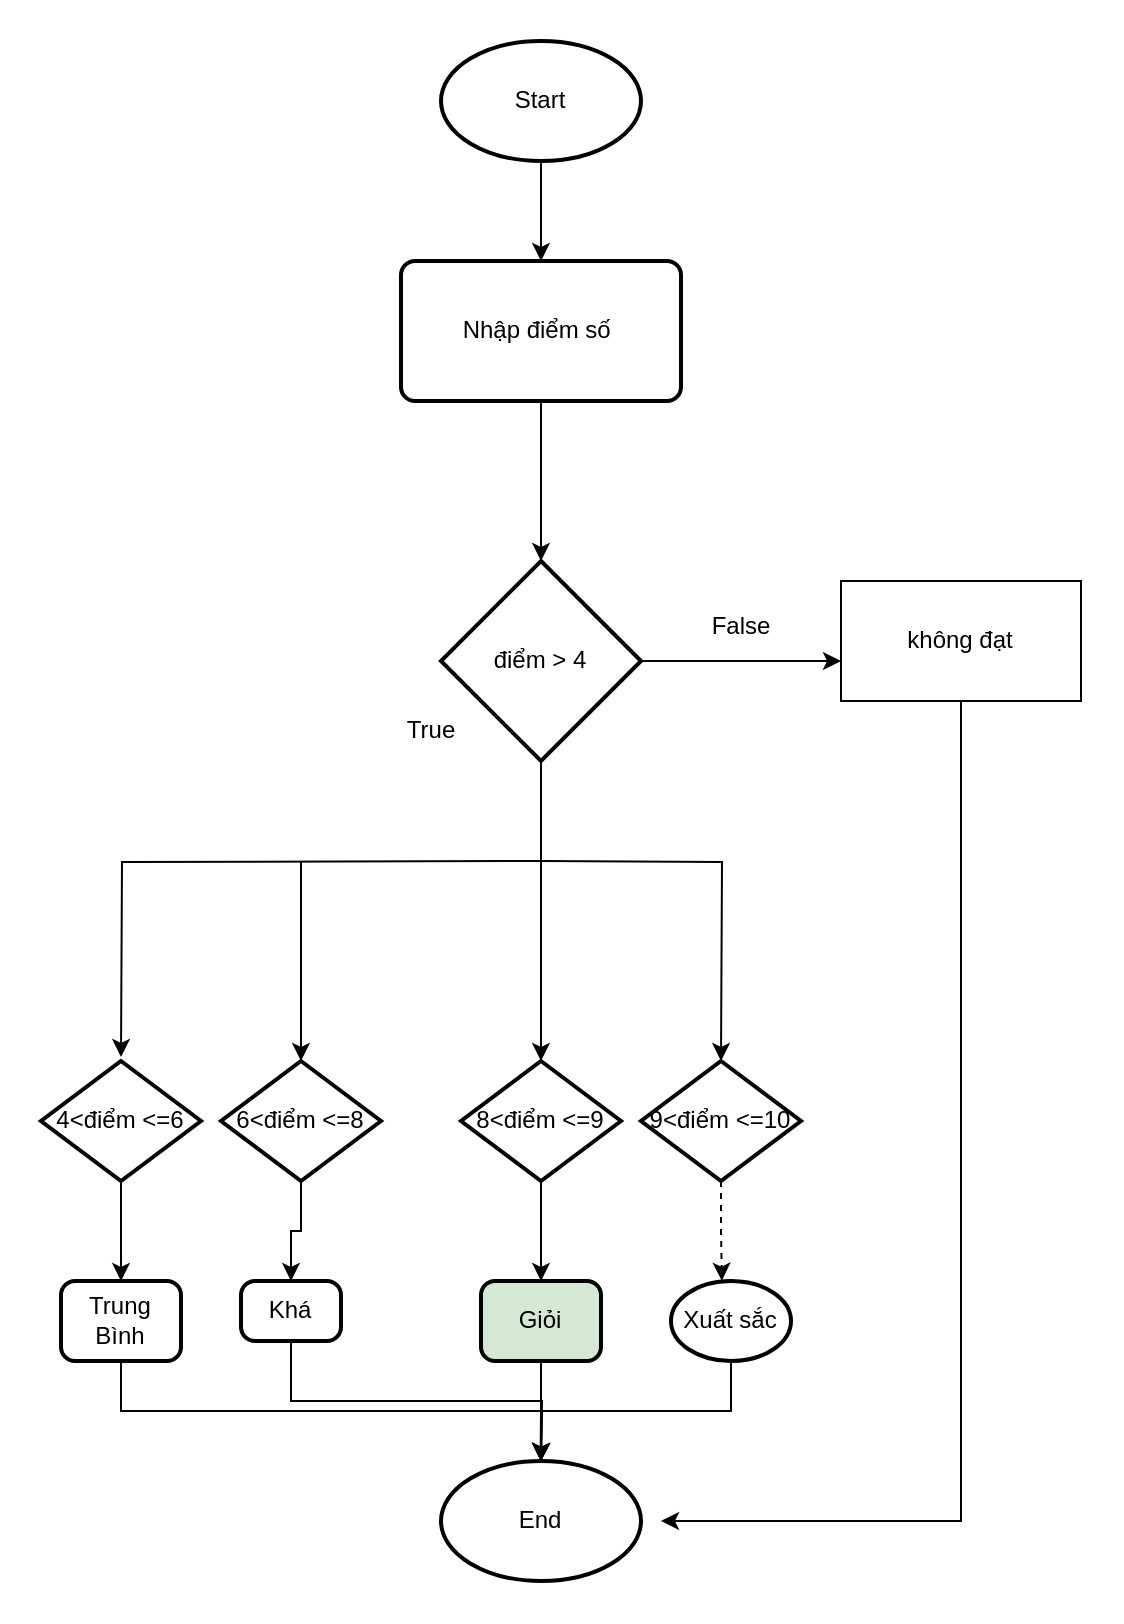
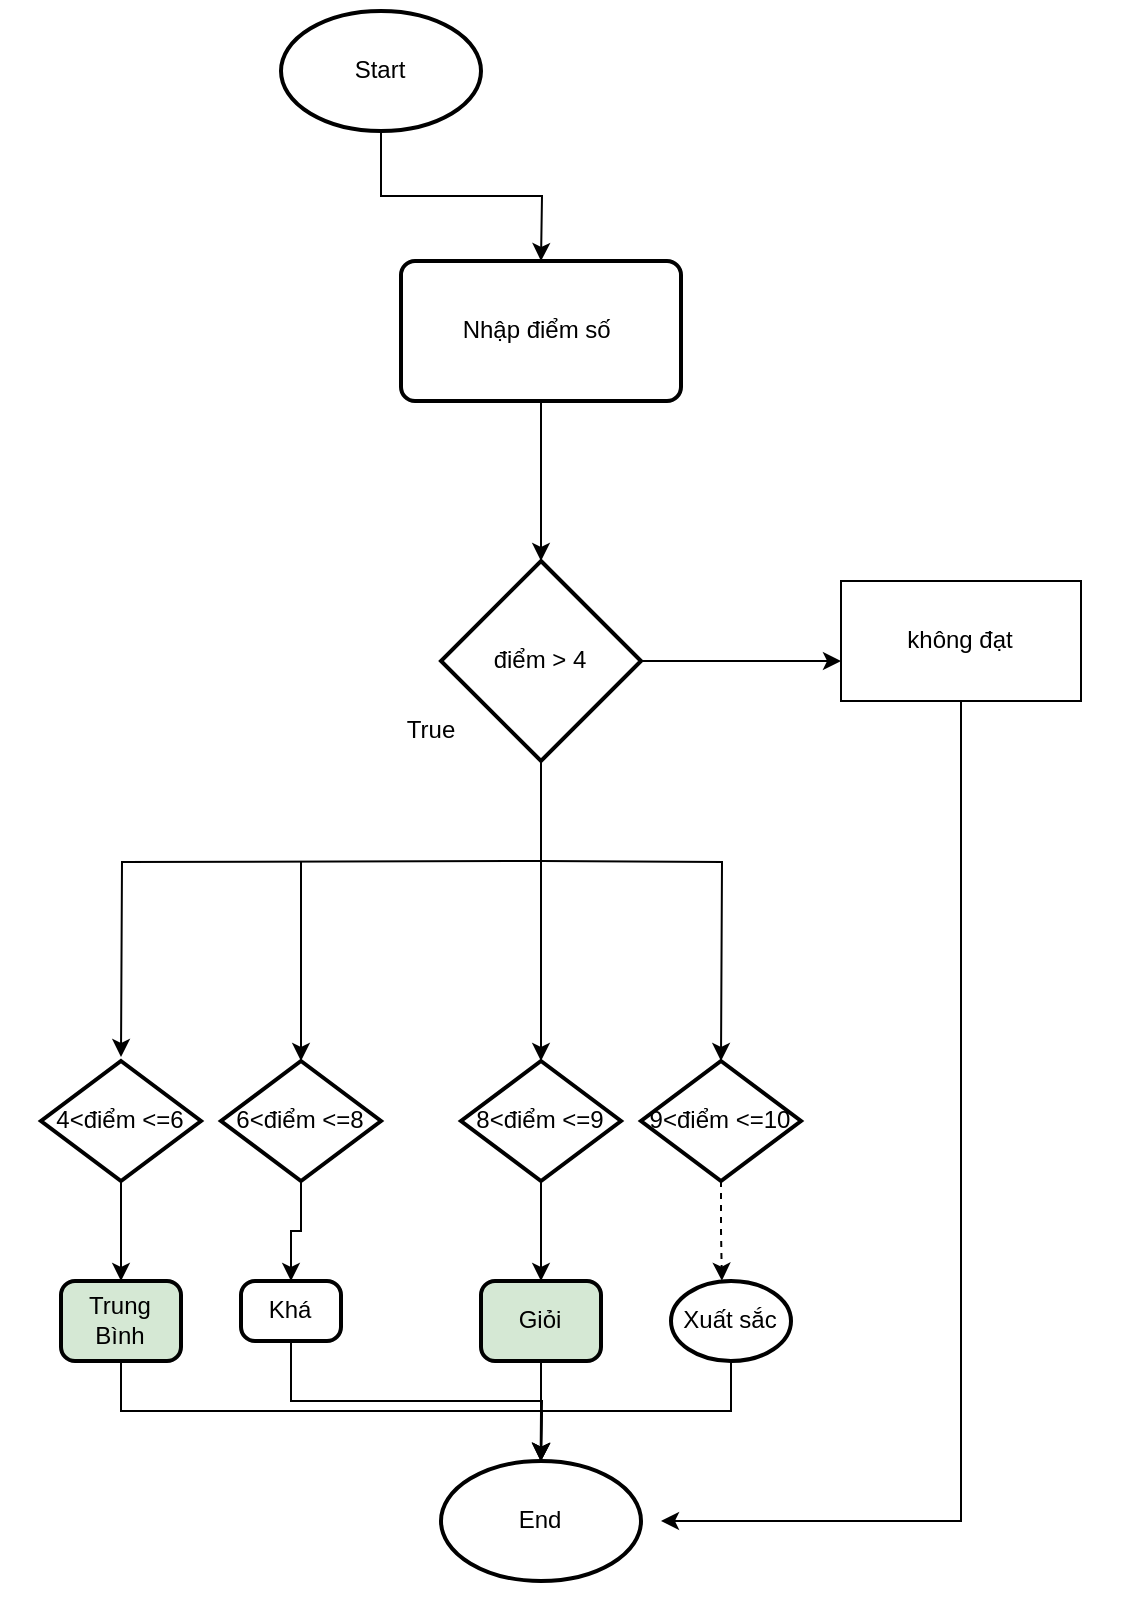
  <mxCell id="0" />
  <mxCell id="1" parent="0" />
  <mxCell id="2" style="edgeStyle=orthogonalEdgeStyle;rounded=0;orthogonalLoop=1;jettySize=auto;html=1;exitX=0.5;exitY=1;exitDx=0;exitDy=0;exitPerimeter=0;" edge="1" parent="1" source="3"><mxGeometry relative="1" as="geometry"><mxPoint x="270" y="130" as="targetPoint" /></mxGeometry></mxCell>
- <mxCell id="3" value="Start" style="strokeWidth=2;html=1;shape=mxgraph.flowchart.start_1;whiteSpace=wrap;" vertex="1" parent="1"><mxGeometry x="220" y="20" width="100" height="60" as="geometry" /></mxCell>
+ <mxCell id="3" value="Start" style="strokeWidth=2;html=1;shape=mxgraph.flowchart.start_1;whiteSpace=wrap;" vertex="1" parent="1"><mxGeometry x="140" y="5" width="100" height="60" as="geometry" /></mxCell>
  <mxCell id="4" style="edgeStyle=orthogonalEdgeStyle;rounded=0;orthogonalLoop=1;jettySize=auto;html=1;exitX=0.5;exitY=1;exitDx=0;exitDy=0;" edge="1" parent="1" source="5" target="9"><mxGeometry relative="1" as="geometry"><mxPoint x="270" y="240" as="targetPoint" /></mxGeometry></mxCell>
  <mxCell id="5" value="Nhập điểm số&amp;nbsp;" style="rounded=1;whiteSpace=wrap;html=1;absoluteArcSize=1;arcSize=14;strokeWidth=2;" vertex="1" parent="1"><mxGeometry x="200" y="130" width="140" height="70" as="geometry" /></mxCell>
  <mxCell id="6" style="edgeStyle=orthogonalEdgeStyle;rounded=0;orthogonalLoop=1;jettySize=auto;html=1;exitX=1;exitY=0.5;exitDx=0;exitDy=0;exitPerimeter=0;" edge="1" parent="1" source="9"><mxGeometry relative="1" as="geometry"><mxPoint x="420" y="330" as="targetPoint" /></mxGeometry></mxCell>
  <mxCell id="7" style="edgeStyle=orthogonalEdgeStyle;rounded=0;orthogonalLoop=1;jettySize=auto;html=1;exitX=0.5;exitY=1;exitDx=0;exitDy=0;exitPerimeter=0;" edge="1" parent="1"><mxGeometry relative="1" as="geometry"><mxPoint x="360" y="530" as="targetPoint" /><mxPoint x="270" y="430" as="sourcePoint" /></mxGeometry></mxCell>
  <mxCell id="8" style="edgeStyle=orthogonalEdgeStyle;rounded=0;orthogonalLoop=1;jettySize=auto;html=1;exitX=0.5;exitY=1;exitDx=0;exitDy=0;exitPerimeter=0;" edge="1" parent="1" source="9"><mxGeometry relative="1" as="geometry"><mxPoint x="270" y="530" as="targetPoint" /></mxGeometry></mxCell>
  <mxCell id="9" value="điểm &amp;gt; 4" style="strokeWidth=2;html=1;shape=mxgraph.flowchart.decision;whiteSpace=wrap;" vertex="1" parent="1"><mxGeometry x="220" y="280" width="100" height="100" as="geometry" /></mxCell>
- <mxCell id="10" value="False" style="text;html=1;align=center;verticalAlign=middle;resizable=0;points=[];autosize=1;strokeColor=none;fillColor=none;" vertex="1" parent="1"><mxGeometry x="345" y="298" width="50" height="30" as="geometry" /></mxCell>
  <mxCell id="11" value="True" style="text;html=1;align=center;verticalAlign=middle;resizable=0;points=[];autosize=1;strokeColor=none;fillColor=none;" vertex="1" parent="1"><mxGeometry x="190" y="350" width="50" height="30" as="geometry" /></mxCell>
  <mxCell id="12" style="edgeStyle=orthogonalEdgeStyle;rounded=0;orthogonalLoop=1;jettySize=auto;html=1;exitX=0.5;exitY=1;exitDx=0;exitDy=0;" edge="1" parent="1"><mxGeometry relative="1" as="geometry"><mxPoint x="330" y="760" as="targetPoint" /><mxPoint x="480" y="350" as="sourcePoint" /><Array as="points"><mxPoint x="480" y="760" /></Array></mxGeometry></mxCell>
  <mxCell id="13" value="End" style="strokeWidth=2;html=1;shape=mxgraph.flowchart.start_1;whiteSpace=wrap;" vertex="1" parent="1"><mxGeometry x="220" y="730" width="100" height="60" as="geometry" /></mxCell>
  <mxCell id="14" value="không đạt" style="whiteSpace=wrap;html=1;" vertex="1" parent="1"><mxGeometry x="420" y="290" width="120" height="60" as="geometry" /></mxCell>
  <mxCell id="15" style="edgeStyle=orthogonalEdgeStyle;rounded=0;orthogonalLoop=1;jettySize=auto;html=1;" edge="1" parent="1"><mxGeometry relative="1" as="geometry"><mxPoint x="60" y="528" as="targetPoint" /><mxPoint x="270" y="430" as="sourcePoint" /></mxGeometry></mxCell>
  <mxCell id="16" value="" style="edgeStyle=none;orthogonalLoop=1;jettySize=auto;html=1;rounded=0;" edge="1" parent="1"><mxGeometry width="100" relative="1" as="geometry"><mxPoint x="150" y="430" as="sourcePoint" /><mxPoint x="150" y="530" as="targetPoint" /><Array as="points" /></mxGeometry></mxCell>
  <mxCell id="17" style="edgeStyle=orthogonalEdgeStyle;rounded=0;orthogonalLoop=1;jettySize=auto;html=1;exitX=0.5;exitY=1;exitDx=0;exitDy=0;exitPerimeter=0;" edge="1" parent="1" source="18" target="24"><mxGeometry relative="1" as="geometry"><mxPoint x="60.138" y="630" as="targetPoint" /></mxGeometry></mxCell>
  <mxCell id="18" value="4&amp;lt;điểm &amp;lt;=6" style="strokeWidth=2;html=1;shape=mxgraph.flowchart.decision;whiteSpace=wrap;" vertex="1" parent="1"><mxGeometry x="20" y="530" width="80" height="60" as="geometry" /></mxCell>
  <mxCell id="19" value="9&amp;lt;điểm &amp;lt;=10" style="strokeWidth=2;html=1;shape=mxgraph.flowchart.decision;whiteSpace=wrap;" vertex="1" parent="1"><mxGeometry x="320" y="530" width="80" height="60" as="geometry" /></mxCell>
  <mxCell id="20" style="edgeStyle=orthogonalEdgeStyle;rounded=0;orthogonalLoop=1;jettySize=auto;html=1;exitX=0.5;exitY=1;exitDx=0;exitDy=0;exitPerimeter=0;entryX=0.5;entryY=0;entryDx=0;entryDy=0;" edge="1" parent="1" source="21" target="26"><mxGeometry relative="1" as="geometry" /></mxCell>
  <mxCell id="21" value="6&amp;lt;điểm &amp;lt;=8" style="strokeWidth=2;html=1;shape=mxgraph.flowchart.decision;whiteSpace=wrap;" vertex="1" parent="1"><mxGeometry x="110" y="530" width="80" height="60" as="geometry" /></mxCell>
  <mxCell id="22" value="8&amp;lt;điểm &amp;lt;=9" style="strokeWidth=2;html=1;shape=mxgraph.flowchart.decision;whiteSpace=wrap;" vertex="1" parent="1"><mxGeometry x="230" y="530" width="80" height="60" as="geometry" /></mxCell>
  <mxCell id="23" style="edgeStyle=orthogonalEdgeStyle;rounded=0;orthogonalLoop=1;jettySize=auto;html=1;exitX=0.5;exitY=1;exitDx=0;exitDy=0;entryX=0.5;entryY=0;entryDx=0;entryDy=0;entryPerimeter=0;" edge="1" parent="1" source="24" target="13"><mxGeometry relative="1" as="geometry"><mxPoint x="60.138" y="710" as="targetPoint" /></mxGeometry></mxCell>
- <mxCell id="24" value="Trung Bình" style="rounded=1;whiteSpace=wrap;html=1;absoluteArcSize=1;arcSize=14;strokeWidth=2;" vertex="1" parent="1"><mxGeometry x="30" y="640" width="60" height="40" as="geometry" /></mxCell>
+ <mxCell id="24" value="Trung Bình" style="rounded=1;whiteSpace=wrap;html=1;absoluteArcSize=1;arcSize=14;strokeWidth=2;fillColor=#d5e8d4;" vertex="1" parent="1"><mxGeometry x="30" y="640" width="60" height="40" as="geometry" /></mxCell>
  <mxCell id="25" style="edgeStyle=orthogonalEdgeStyle;rounded=0;orthogonalLoop=1;jettySize=auto;html=1;exitX=0.5;exitY=1;exitDx=0;exitDy=0;" edge="1" parent="1" source="26"><mxGeometry relative="1" as="geometry"><mxPoint x="270" y="730" as="targetPoint" /></mxGeometry></mxCell>
  <mxCell id="26" value="Khá" style="rounded=1;whiteSpace=wrap;html=1;absoluteArcSize=1;arcSize=14;strokeWidth=2;" vertex="1" parent="1"><mxGeometry x="120" y="640" width="50" height="30" as="geometry" /></mxCell>
  <mxCell id="27" style="edgeStyle=orthogonalEdgeStyle;rounded=0;orthogonalLoop=1;jettySize=auto;html=1;exitX=0.5;exitY=1;exitDx=0;exitDy=0;" edge="1" parent="1" source="28"><mxGeometry relative="1" as="geometry"><mxPoint x="269.793" y="730" as="targetPoint" /></mxGeometry></mxCell>
  <mxCell id="28" value="Giỏi" style="rounded=1;whiteSpace=wrap;html=1;absoluteArcSize=1;arcSize=14;strokeWidth=2;fillColor=#d5e8d4;" vertex="1" parent="1"><mxGeometry x="240" y="640" width="60" height="40" as="geometry" /></mxCell>
  <mxCell id="29" style="edgeStyle=orthogonalEdgeStyle;rounded=0;orthogonalLoop=1;jettySize=auto;html=1;exitX=0.5;exitY=1;exitDx=0;exitDy=0;" edge="1" parent="1" source="30"><mxGeometry relative="1" as="geometry"><mxPoint x="270" y="730" as="targetPoint" /></mxGeometry></mxCell>
  <mxCell id="30" value="Xuất sắc" style="ellipse;whiteSpace=wrap;html=1;absoluteArcSize=1;arcSize=14;strokeWidth=2;" vertex="1" parent="1"><mxGeometry x="335" y="640" width="60" height="40" as="geometry" /></mxCell>
  <mxCell id="31" style="edgeStyle=orthogonalEdgeStyle;rounded=0;orthogonalLoop=1;jettySize=auto;html=1;exitX=0.5;exitY=1;exitDx=0;exitDy=0;exitPerimeter=0;" edge="1" parent="1" source="22"><mxGeometry relative="1" as="geometry"><mxPoint x="270" y="640" as="targetPoint" /></mxGeometry></mxCell>
  <mxCell id="32" style="edgeStyle=orthogonalEdgeStyle;rounded=0;orthogonalLoop=1;jettySize=auto;html=1;exitX=0.5;exitY=1;exitDx=0;exitDy=0;exitPerimeter=0;entryX=0.424;entryY=-0.004;entryDx=0;entryDy=0;entryPerimeter=0;dashed=1;" edge="1" parent="1" source="19" target="30"><mxGeometry relative="1" as="geometry" /></mxCell>
